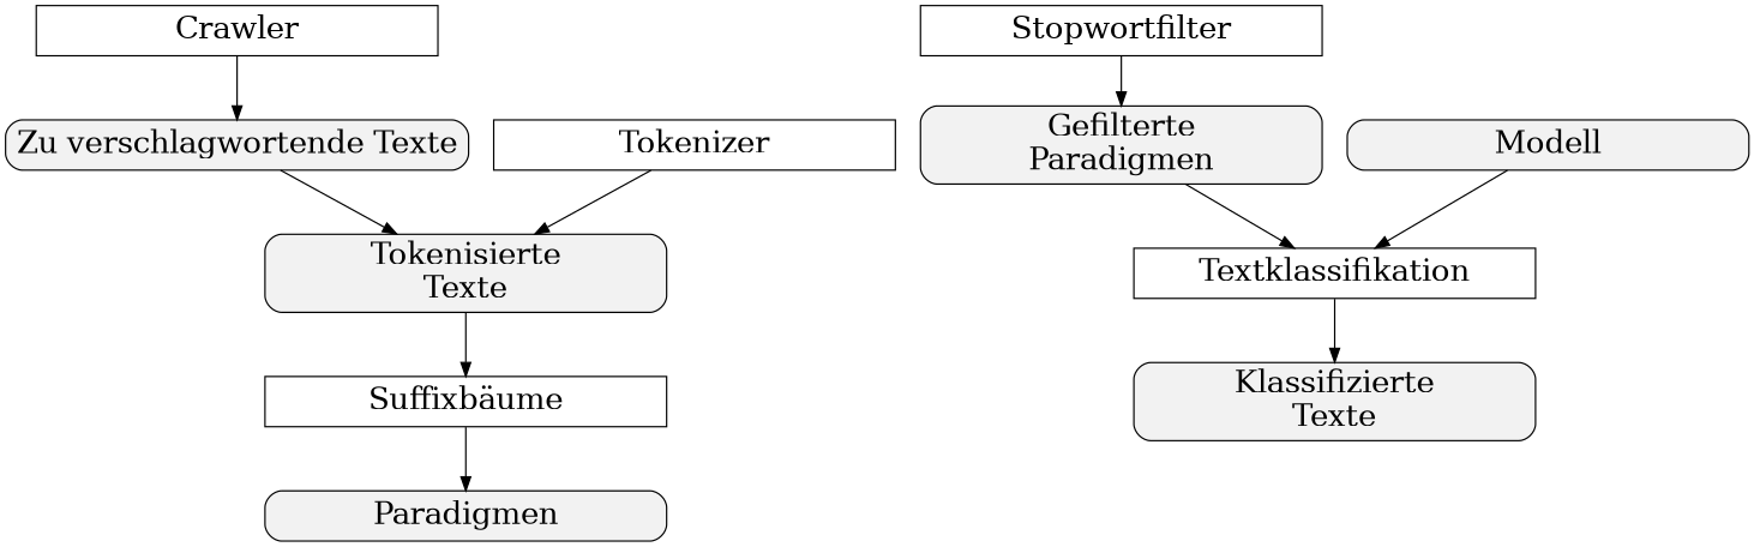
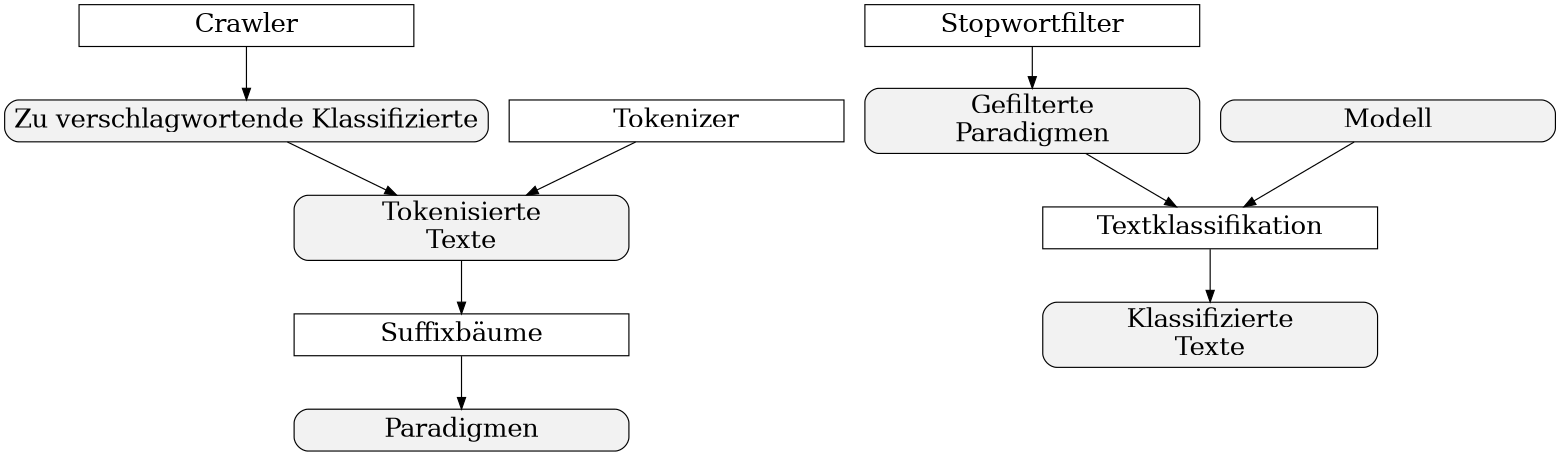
  digraph {
    node [fontsize=22 shape=box fillcolor=gray95 style="filled, rounded"]
    n1 [label=Crawler width=4 fillcolor="" style=""]
-   n2 [label="Zu verschlagwortende Texte" width=4]
+   n2 [label="Zu verschlagwortende Klassifizierte" width=4]
    n3 [label="Tokenisierte\nTexte" width=4]
    n4 [label=Tokenizer width=4 fillcolor="" style=""]
    n5 [label="Suffixbäume" width=4 fillcolor="" style=""]
    n6 [label=Paradigmen width=4]
    n7 [label=Stopwortfilter width=4 fillcolor="" style=""]
    n8 [label="Gefilterte\nParadigmen" width=4]
    n9 [label=Textklassifikation width=4 fillcolor="" style=""]
    n10 [label="Klassifizierte\nTexte" width=4]
    n11 [label=Modell width=4]
    n1 -> n2
    n2 -> n3
    n3 -> n5
    n4 -> n3
    n5 -> n6
    n7 -> n8
    n8 -> n9
    n9 -> n10
    n11 -> n9
  }
